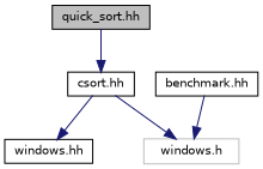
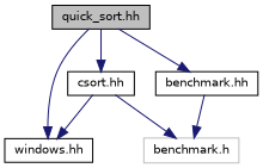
  digraph {
    node [color=black fillcolor=white fontname=Helvetica fontsize=10 shape=record style=filled]
    edge [color=midnightblue fontname=Helvetica fontsize=10 labelfontname=Helvetica labelfontsize=10 style=solid]
    n1 [fillcolor=grey75 fontcolor=black height=0.2 label="quick_sort.hh" width=0.4]
    n2 [height=0.2 label="windows.hh" width=0.4]
    n3 [height=0.2 label="benchmark.hh" width=0.4]
    n4 [height=0.2 label="csort.hh" width=0.4]
-   n5 [color=grey75 height=0.2 label="windows.h" width=0.4]
+   n5 [color=grey75 height=0.2 label="benchmark.h" width=0.4]
+   n1 -> n2
+   n1 -> n3
    n1 -> n4
    n3 -> n5
    n4 -> n2
    n4 -> n5
  }
